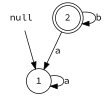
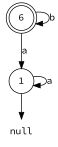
  digraph {
    fontname="Source Code Pro"
    rankdir=TB
    node [fontname="Source Code Pro"]
    edge [fontname="Source Code Pro"]
    null [shape=plaintext]
    1 [shape=circle]
-   2 [shape=doublecircle]
-   null -> 1
+   2 [shape=doublecircle label=6]
+   1 -> null
    1 -> 1 [label=a]
    2 -> 1 [label=a]
    2 -> 2 [label=b]
  }
